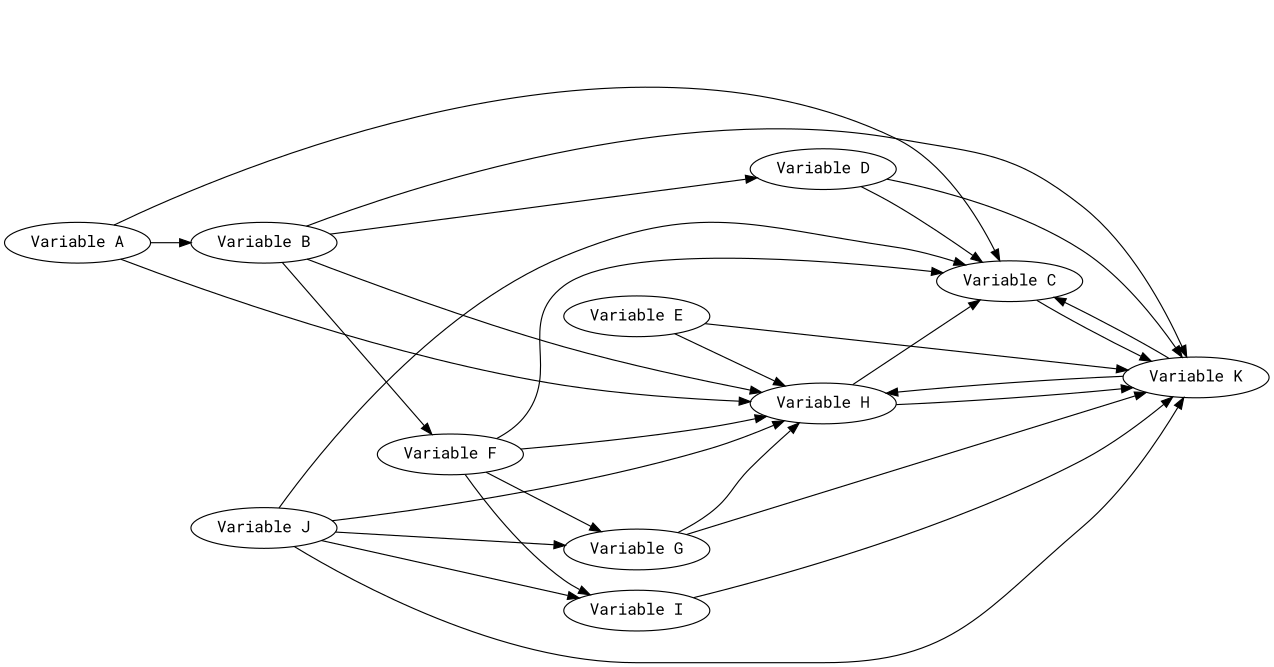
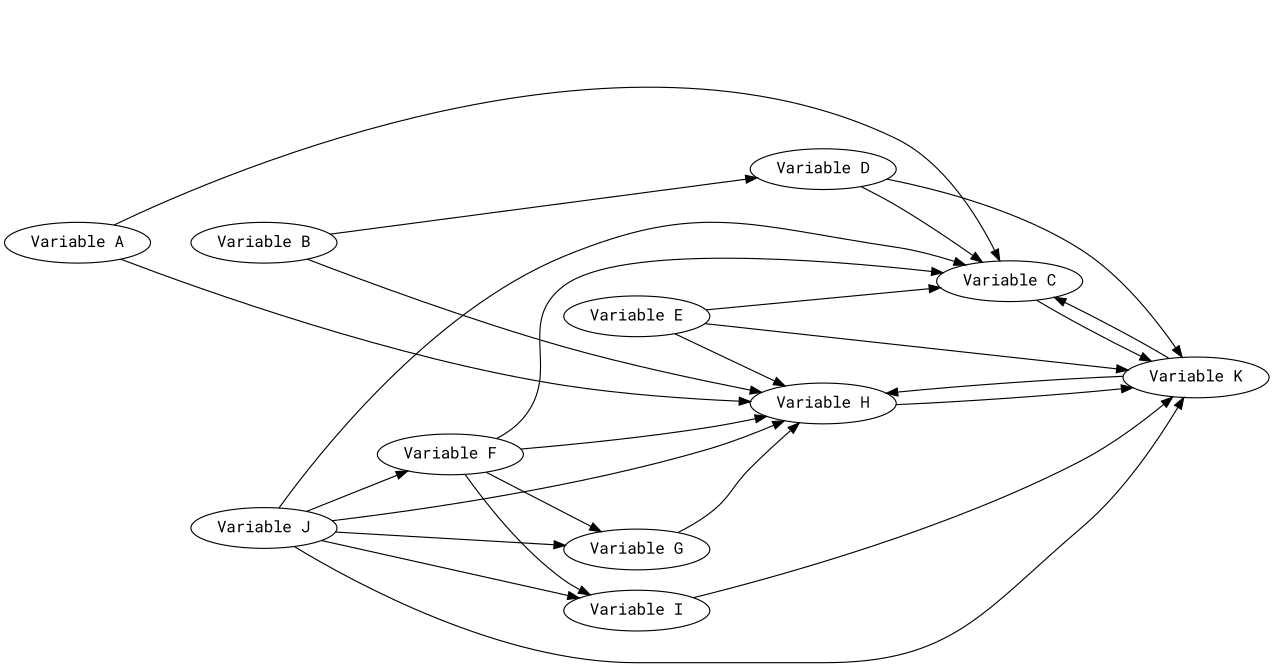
  digraph {
    fontname="Roboto Mono"
    rankdir=LR
    node [fontname="Roboto Mono"]
    edge [fontname="Roboto Mono"]
    n1 [label="Variable A"]
    n2 [label="Variable B"]
    n3 [label="Variable C"]
    n4 [label="Variable H"]
    n5 [label="Variable K"]
    n6 [label="Variable D"]
    n7 [label="Variable E"]
    n8 [label="Variable F"]
    n9 [label="Variable G"]
    n10 [label="Variable I"]
    n11 [label="Variable J"]
-   n1 -> n2
    n1 -> n3
    n1 -> n4
    n2 -> n4
-   n2 -> n5
    n2 -> n6
    n3 -> n5
    n4 -> n5
    n5 -> n3
    n5 -> n4
    n6 -> n3
    n6 -> n5
-   n4 -> n3
+   n7 -> n3
    n7 -> n4
    n7 -> n5
    n8 -> n3
    n8 -> n4
    n8 -> n9
    n8 -> n10
    n9 -> n4
-   n9 -> n5
    n10 -> n5
    n11 -> n3
    n11 -> n4
    n11 -> n5
-   n2 -> n8
+   n11 -> n8
    n11 -> n9
    n11 -> n10
  }
